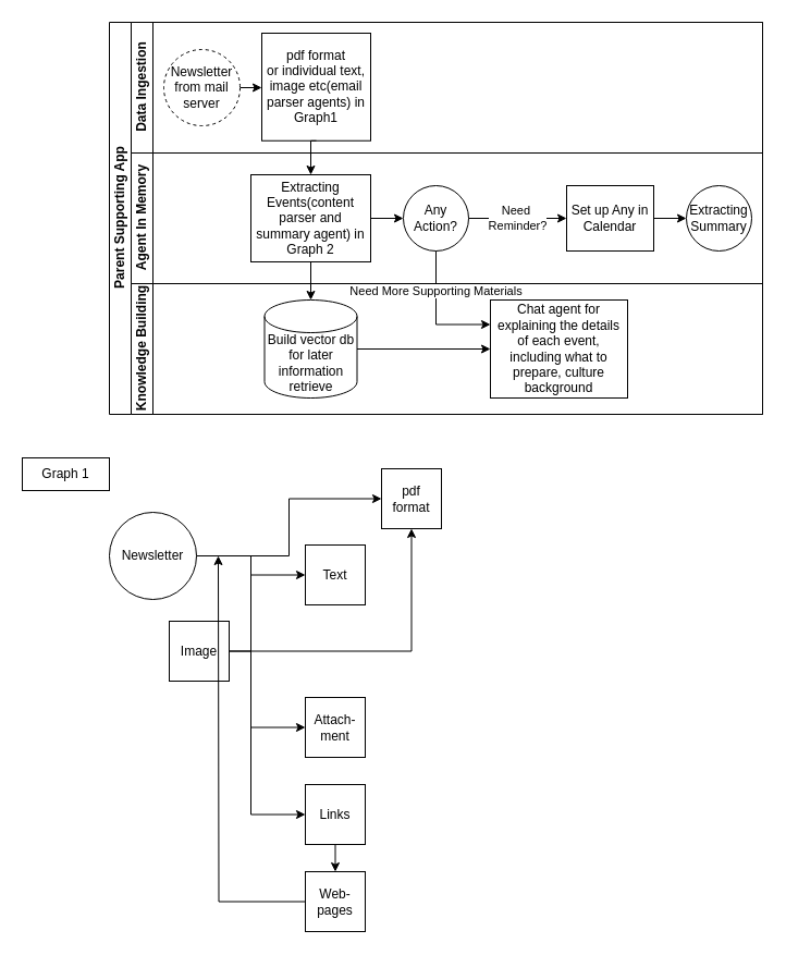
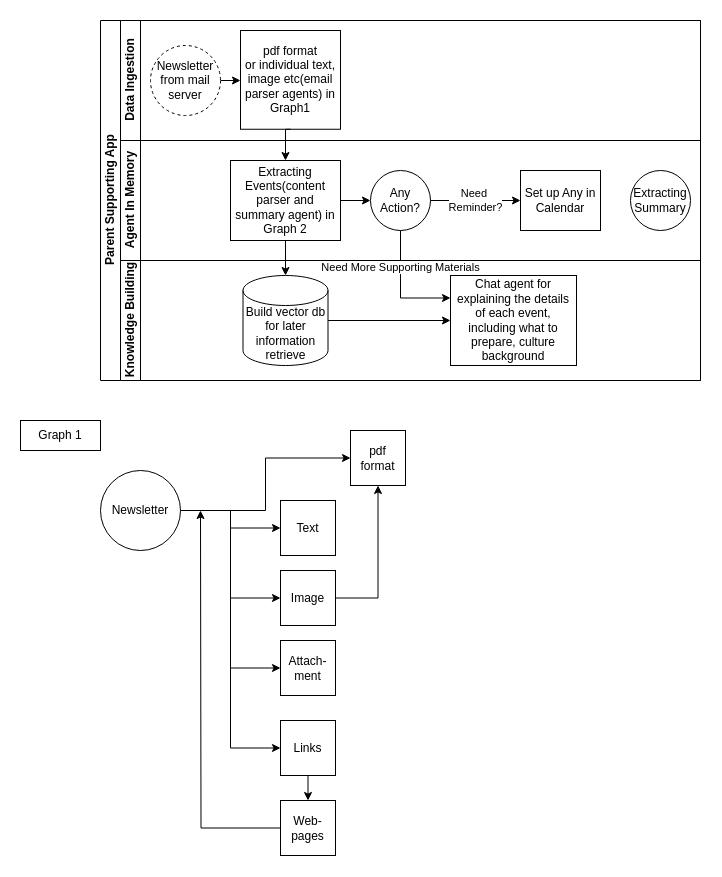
  <mxCell id="0" />
  <mxCell id="1" parent="0" />
  <mxCell id="2" value="Parent Supporting App" style="swimlane;html=1;childLayout=stackLayout;resizeParent=1;resizeParentMax=0;horizontal=0;startSize=20;horizontalStack=0;" parent="1" vertex="1"><mxGeometry x="100" y="20" width="600" height="360" as="geometry" /></mxCell>
  <mxCell id="3" value="Data Ingestion" style="swimlane;html=1;startSize=20;horizontal=0;" parent="2" vertex="1"><mxGeometry x="20" width="580" height="120" as="geometry" /></mxCell>
  <mxCell id="4" value="" style="edgeStyle=orthogonalEdgeStyle;rounded=0;orthogonalLoop=1;jettySize=auto;html=1;" parent="3" source="5" target="6" edge="1"><mxGeometry relative="1" as="geometry" /></mxCell>
  <mxCell id="5" value="Newsletter from mail server" style="ellipse;whiteSpace=wrap;html=1;dashed=1;" parent="3" vertex="1"><mxGeometry x="30" y="25" width="70" height="70" as="geometry" /></mxCell>
  <mxCell id="6" value="pdf format&lt;div&gt;or individual text, image etc(email parser agents) in Graph1&lt;/div&gt;" style="rounded=0;whiteSpace=wrap;html=1;fontFamily=Helvetica;fontSize=12;fontColor=#000000;align=center;" parent="3" vertex="1"><mxGeometry x="120" y="10" width="100" height="98.75" as="geometry" /></mxCell>
  <mxCell id="7" style="edgeStyle=orthogonalEdgeStyle;rounded=0;orthogonalLoop=1;jettySize=auto;html=1;exitX=0.5;exitY=1;exitDx=0;exitDy=0;entryX=0.5;entryY=0;entryDx=0;entryDy=0;entryPerimeter=0;" edge="1" parent="2" source="11" target="18"><mxGeometry relative="1" as="geometry" /></mxCell>
  <mxCell id="8" style="edgeStyle=orthogonalEdgeStyle;rounded=0;orthogonalLoop=1;jettySize=auto;html=1;exitX=0.5;exitY=1;exitDx=0;exitDy=0;entryX=0.5;entryY=0;entryDx=0;entryDy=0;" edge="1" parent="2" source="6" target="11"><mxGeometry relative="1" as="geometry" /></mxCell>
  <mxCell id="9" value="Agent In Memory" style="swimlane;html=1;startSize=20;horizontal=0;" parent="2" vertex="1"><mxGeometry x="20" y="120" width="580" height="120" as="geometry" /></mxCell>
  <mxCell id="10" value="" style="edgeStyle=orthogonalEdgeStyle;rounded=0;orthogonalLoop=1;jettySize=auto;html=1;endArrow=classic;endFill=1;" parent="9" source="11" target="12" edge="1"><mxGeometry relative="1" as="geometry" /></mxCell>
  <mxCell id="11" value="Extracting Events(content parser and summary agent) in Graph 2" style="rounded=0;whiteSpace=wrap;html=1;fontFamily=Helvetica;fontSize=12;fontColor=#000000;align=center;" parent="9" vertex="1"><mxGeometry x="110" y="20" width="110" height="80" as="geometry" /></mxCell>
  <mxCell id="12" value="Any Action?" style="ellipse;whiteSpace=wrap;html=1;fontFamily=Helvetica;fontSize=12;fontColor=#000000;align=center;" parent="9" vertex="1"><mxGeometry x="250" y="30" width="60" height="60" as="geometry" /></mxCell>
  <mxCell id="13" value="Set up Any in Calendar" style="rounded=0;whiteSpace=wrap;html=1;fontFamily=Helvetica;fontSize=12;fontColor=#000000;align=center;" parent="9" vertex="1"><mxGeometry x="400" y="30" width="80" height="60" as="geometry" /></mxCell>
  <mxCell id="14" value="Need&amp;nbsp;&lt;div&gt;Reminder?&lt;/div&gt;" style="edgeStyle=orthogonalEdgeStyle;rounded=0;orthogonalLoop=1;jettySize=auto;html=1;endArrow=classic;endFill=1;" parent="9" source="12" target="13" edge="1"><mxGeometry relative="1" as="geometry" /></mxCell>
  <mxCell id="15" value="Extracting Summary" style="ellipse;whiteSpace=wrap;html=1;" parent="9" vertex="1"><mxGeometry x="510" y="30" width="60" height="60" as="geometry" /></mxCell>
- <mxCell id="16" value="" style="edgeStyle=orthogonalEdgeStyle;rounded=0;orthogonalLoop=1;jettySize=auto;html=1;endArrow=classic;endFill=1;" parent="9" source="13" target="15" edge="1"><mxGeometry relative="1" as="geometry" /></mxCell>
  <mxCell id="17" value="Knowledge Building" style="swimlane;html=1;startSize=20;horizontal=0;" parent="2" vertex="1"><mxGeometry x="20" y="240" width="580" height="120" as="geometry" /></mxCell>
  <mxCell id="18" value="Build vector db for later information retrieve" style="shape=cylinder3;whiteSpace=wrap;html=1;boundedLbl=1;backgroundOutline=1;size=15;" vertex="1" parent="17"><mxGeometry x="122.5" y="15" width="85" height="90" as="geometry" /></mxCell>
  <mxCell id="19" value="Chat agent for explaining the details of each event, including what to prepare, culture background" style="rounded=0;whiteSpace=wrap;html=1;fontFamily=Helvetica;fontSize=12;fontColor=#000000;align=center;" parent="17" vertex="1"><mxGeometry x="330" y="15" width="126" height="90" as="geometry" /></mxCell>
  <mxCell id="20" value="" style="edgeStyle=orthogonalEdgeStyle;rounded=0;orthogonalLoop=1;jettySize=auto;html=1;" edge="1" parent="17" source="18" target="19"><mxGeometry relative="1" as="geometry" /></mxCell>
  <mxCell id="21" style="edgeStyle=orthogonalEdgeStyle;rounded=0;orthogonalLoop=1;jettySize=auto;html=1;exitX=0.5;exitY=1;exitDx=0;exitDy=0;entryX=0;entryY=0.25;entryDx=0;entryDy=0;" edge="1" parent="2" source="12" target="19"><mxGeometry relative="1" as="geometry" /></mxCell>
  <mxCell id="22" value="Need More Supporting Materials" style="edgeLabel;html=1;align=center;verticalAlign=middle;resizable=0;points=[];" vertex="1" connectable="0" parent="21"><mxGeometry x="-0.387" y="-1" relative="1" as="geometry"><mxPoint as="offset" /></mxGeometry></mxCell>
  <mxCell id="23" style="edgeStyle=orthogonalEdgeStyle;rounded=0;orthogonalLoop=1;jettySize=auto;html=1;exitX=1;exitY=0.5;exitDx=0;exitDy=0;entryX=0;entryY=0.5;entryDx=0;entryDy=0;" edge="1" parent="1" source="28" target="29"><mxGeometry relative="1" as="geometry" /></mxCell>
  <mxCell id="24" style="edgeStyle=orthogonalEdgeStyle;rounded=0;orthogonalLoop=1;jettySize=auto;html=1;exitX=1;exitY=0.5;exitDx=0;exitDy=0;entryX=0;entryY=0.5;entryDx=0;entryDy=0;" edge="1" parent="1" source="28" target="31"><mxGeometry relative="1" as="geometry"><Array as="points"><mxPoint x="230" y="510" /><mxPoint x="230" y="528" /></Array></mxGeometry></mxCell>
  <mxCell id="25" style="edgeStyle=orthogonalEdgeStyle;rounded=0;orthogonalLoop=1;jettySize=auto;html=1;exitX=1;exitY=0.5;exitDx=0;exitDy=0;entryX=0;entryY=0.5;entryDx=0;entryDy=0;" edge="1" parent="1" source="28" target="33"><mxGeometry relative="1" as="geometry"><Array as="points"><mxPoint x="230" y="510" /><mxPoint x="230" y="598" /></Array></mxGeometry></mxCell>
  <mxCell id="26" style="edgeStyle=orthogonalEdgeStyle;rounded=0;orthogonalLoop=1;jettySize=auto;html=1;exitX=1;exitY=0.5;exitDx=0;exitDy=0;entryX=0;entryY=0.5;entryDx=0;entryDy=0;" edge="1" parent="1" source="28" target="34"><mxGeometry relative="1" as="geometry"><mxPoint x="230" y="670" as="targetPoint" /></mxGeometry></mxCell>
  <mxCell id="27" style="edgeStyle=orthogonalEdgeStyle;rounded=0;orthogonalLoop=1;jettySize=auto;html=1;exitX=1;exitY=0.5;exitDx=0;exitDy=0;entryX=0;entryY=0.5;entryDx=0;entryDy=0;" edge="1" parent="1" source="28" target="36"><mxGeometry relative="1" as="geometry" /></mxCell>
  <mxCell id="28" value="Newsletter" style="ellipse;whiteSpace=wrap;html=1;aspect=fixed;" vertex="1" parent="1"><mxGeometry x="100" y="470" width="80" height="80" as="geometry" /></mxCell>
  <mxCell id="29" value="pdf format" style="whiteSpace=wrap;html=1;aspect=fixed;" vertex="1" parent="1"><mxGeometry x="350" y="430" width="55" height="55" as="geometry" /></mxCell>
  <mxCell id="30" value="Graph 1" style="rounded=0;whiteSpace=wrap;html=1;" vertex="1" parent="1"><mxGeometry x="20" y="420" width="80" height="30" as="geometry" /></mxCell>
  <mxCell id="31" value="Text" style="whiteSpace=wrap;html=1;aspect=fixed;" vertex="1" parent="1"><mxGeometry x="280" y="500" width="55" height="55" as="geometry" /></mxCell>
  <mxCell id="32" style="edgeStyle=orthogonalEdgeStyle;rounded=0;orthogonalLoop=1;jettySize=auto;html=1;exitX=1;exitY=0.5;exitDx=0;exitDy=0;entryX=0.5;entryY=1;entryDx=0;entryDy=0;" edge="1" parent="1" source="33" target="29"><mxGeometry relative="1" as="geometry"><mxPoint x="380" y="490" as="targetPoint" /></mxGeometry></mxCell>
- <mxCell id="33" value="Image" style="whiteSpace=wrap;html=1;aspect=fixed;" vertex="1" parent="1"><mxGeometry x="155" y="570" width="55" height="55" as="geometry" /></mxCell>
+ <mxCell id="33" value="Image" style="whiteSpace=wrap;html=1;aspect=fixed;" vertex="1" parent="1"><mxGeometry x="280" y="570" width="55" height="55" as="geometry" /></mxCell>
  <mxCell id="34" value="Attach-ment" style="whiteSpace=wrap;html=1;aspect=fixed;" vertex="1" parent="1"><mxGeometry x="280" y="640" width="55" height="55" as="geometry" /></mxCell>
  <mxCell id="35" style="edgeStyle=orthogonalEdgeStyle;rounded=0;orthogonalLoop=1;jettySize=auto;html=1;exitX=0.5;exitY=1;exitDx=0;exitDy=0;entryX=0.5;entryY=0;entryDx=0;entryDy=0;" edge="1" parent="1" source="36" target="38"><mxGeometry relative="1" as="geometry" /></mxCell>
  <mxCell id="36" value="Links" style="whiteSpace=wrap;html=1;aspect=fixed;" vertex="1" parent="1"><mxGeometry x="280" y="720" width="55" height="55" as="geometry" /></mxCell>
  <mxCell id="37" style="edgeStyle=orthogonalEdgeStyle;rounded=0;orthogonalLoop=1;jettySize=auto;html=1;exitX=0;exitY=0.5;exitDx=0;exitDy=0;" edge="1" parent="1" source="38"><mxGeometry relative="1" as="geometry"><mxPoint x="200" y="510" as="targetPoint" /></mxGeometry></mxCell>
  <mxCell id="38" value="Web-pages" style="whiteSpace=wrap;html=1;aspect=fixed;" vertex="1" parent="1"><mxGeometry x="280" y="800" width="55" height="55" as="geometry" /></mxCell>
